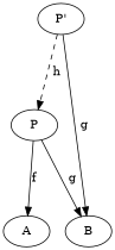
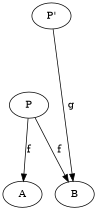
  digraph {
    ranksep=1
    P
    A
    B
    "P'"
    P -> A [label=f]
-   P -> B [label=" g"]
-   "P'" -> P [label=" h" style=dashed]
+   P -> B [label=f]
    "P'" -> B [label=" g"]
  }
